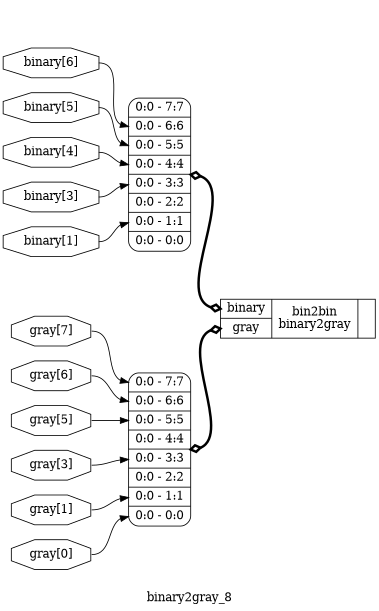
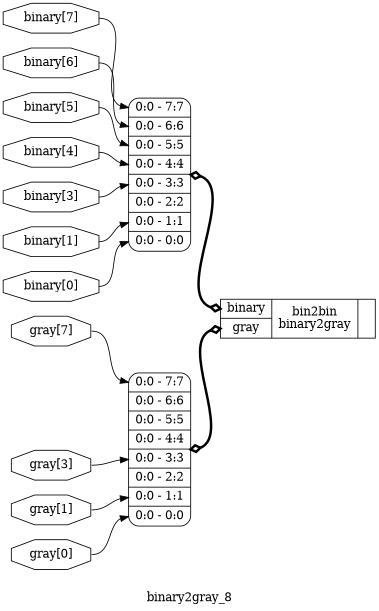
  digraph {
    label=binary2gray_8
    rankdir=LR
    remincross=true
    node [color=black fontcolor=black shape=octagon]
    edge [color=black headport="s0:w" tailport=e]
+   n1 [label="binary[0]"]
    n2 [label="<s7> 0:0 - 7:7 |<s6> 0:0 - 6:6 |<s5> 0:0 - 5:5 |<s4> 0:0 - 4:4 |<s3> 0:0 - 3:3 |<s2> 0:0 - 2:2 |<s1> 0:0 - 1:1 |<s0> 0:0 - 0:0 " shape=record style=rounded color="" fontcolor=""]
    n3 [label="{{<p17> binary|<p18> gray}|bin2bin\nbinary2gray|{}}" shape=record color="" fontcolor=""]
    n4 [label="binary[1]"]
    n5 [label="binary[3]"]
    n6 [label="binary[4]"]
    n7 [label="binary[5]"]
    n8 [label="binary[6]"]
+   n9 [label="binary[7]"]
    n10 [label="gray[0]"]
    n11 [label="<s7> 0:0 - 7:7 |<s6> 0:0 - 6:6 |<s5> 0:0 - 5:5 |<s4> 0:0 - 4:4 |<s3> 0:0 - 3:3 |<s2> 0:0 - 2:2 |<s1> 0:0 - 1:1 |<s0> 0:0 - 0:0 " shape=record style=rounded color="" fontcolor=""]
    n12 [label="gray[1]"]
    n13 [label="gray[3]"]
-   n14 [label="gray[5]"]
-   n15 [label="gray[6]"]
    n16 [label="gray[7]"]
+   n1 -> n2
    n2 -> n3 [arrowhead=odiamond arrowtail=odiamond dir=both headport="p17:w" style="setlinewidth(3)"]
    n4 -> n2 [headport="s1:w"]
    n5 -> n2 [headport="s3:w"]
    n6 -> n2 [headport="s4:w"]
    n7 -> n2 [headport="s5:w"]
    n8 -> n2 [headport="s6:w"]
+   n9 -> n2 [headport="s7:w"]
    n10 -> n11
    n11 -> n3 [arrowhead=odiamond arrowtail=odiamond dir=both headport="p18:w" style="setlinewidth(3)"]
    n12 -> n11 [headport="s1:w"]
    n13 -> n11 [headport="s3:w"]
-   n14 -> n11 [headport="s5:w"]
-   n15 -> n11 [headport="s6:w"]
    n16 -> n11 [headport="s7:w"]
  }
